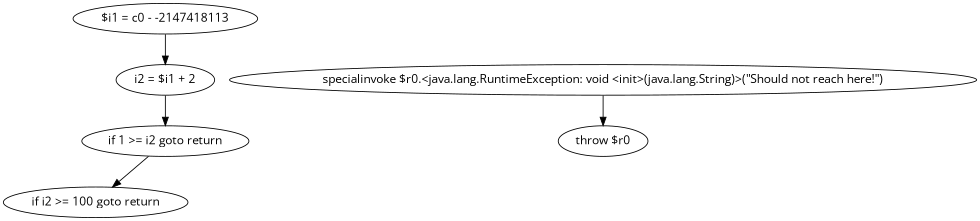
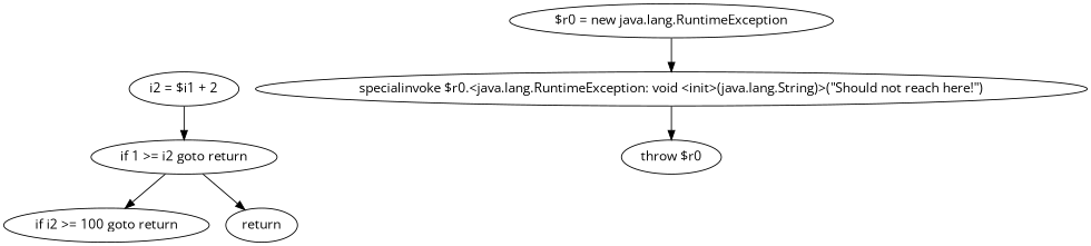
  digraph {
    fontname="Open Sans"
    node [fontname="Open Sans"]
    edge [fontname="Open Sans"]
-   "$i1 = c0 - -2147418113"
    "i2 = $i1 + 2"
    "if 1 >= i2 goto return"
    "if i2 >= 100 goto return"
+   return
+   "$r0 = new java.lang.RuntimeException"
    "specialinvoke $r0.<java.lang.RuntimeException: void <init>(java.lang.String)>(\"Should not reach here!\")"
    "throw $r0"
-   "$i1 = c0 - -2147418113" -> "i2 = $i1 + 2"
    "i2 = $i1 + 2" -> "if 1 >= i2 goto return"
    "if 1 >= i2 goto return" -> "if i2 >= 100 goto return"
+   "if 1 >= i2 goto return" -> return
+   "$r0 = new java.lang.RuntimeException" -> "specialinvoke $r0.<java.lang.RuntimeException: void <init>(java.lang.String)>(\"Should not reach here!\")"
    "specialinvoke $r0.<java.lang.RuntimeException: void <init>(java.lang.String)>(\"Should not reach here!\")" -> "throw $r0"
  }
